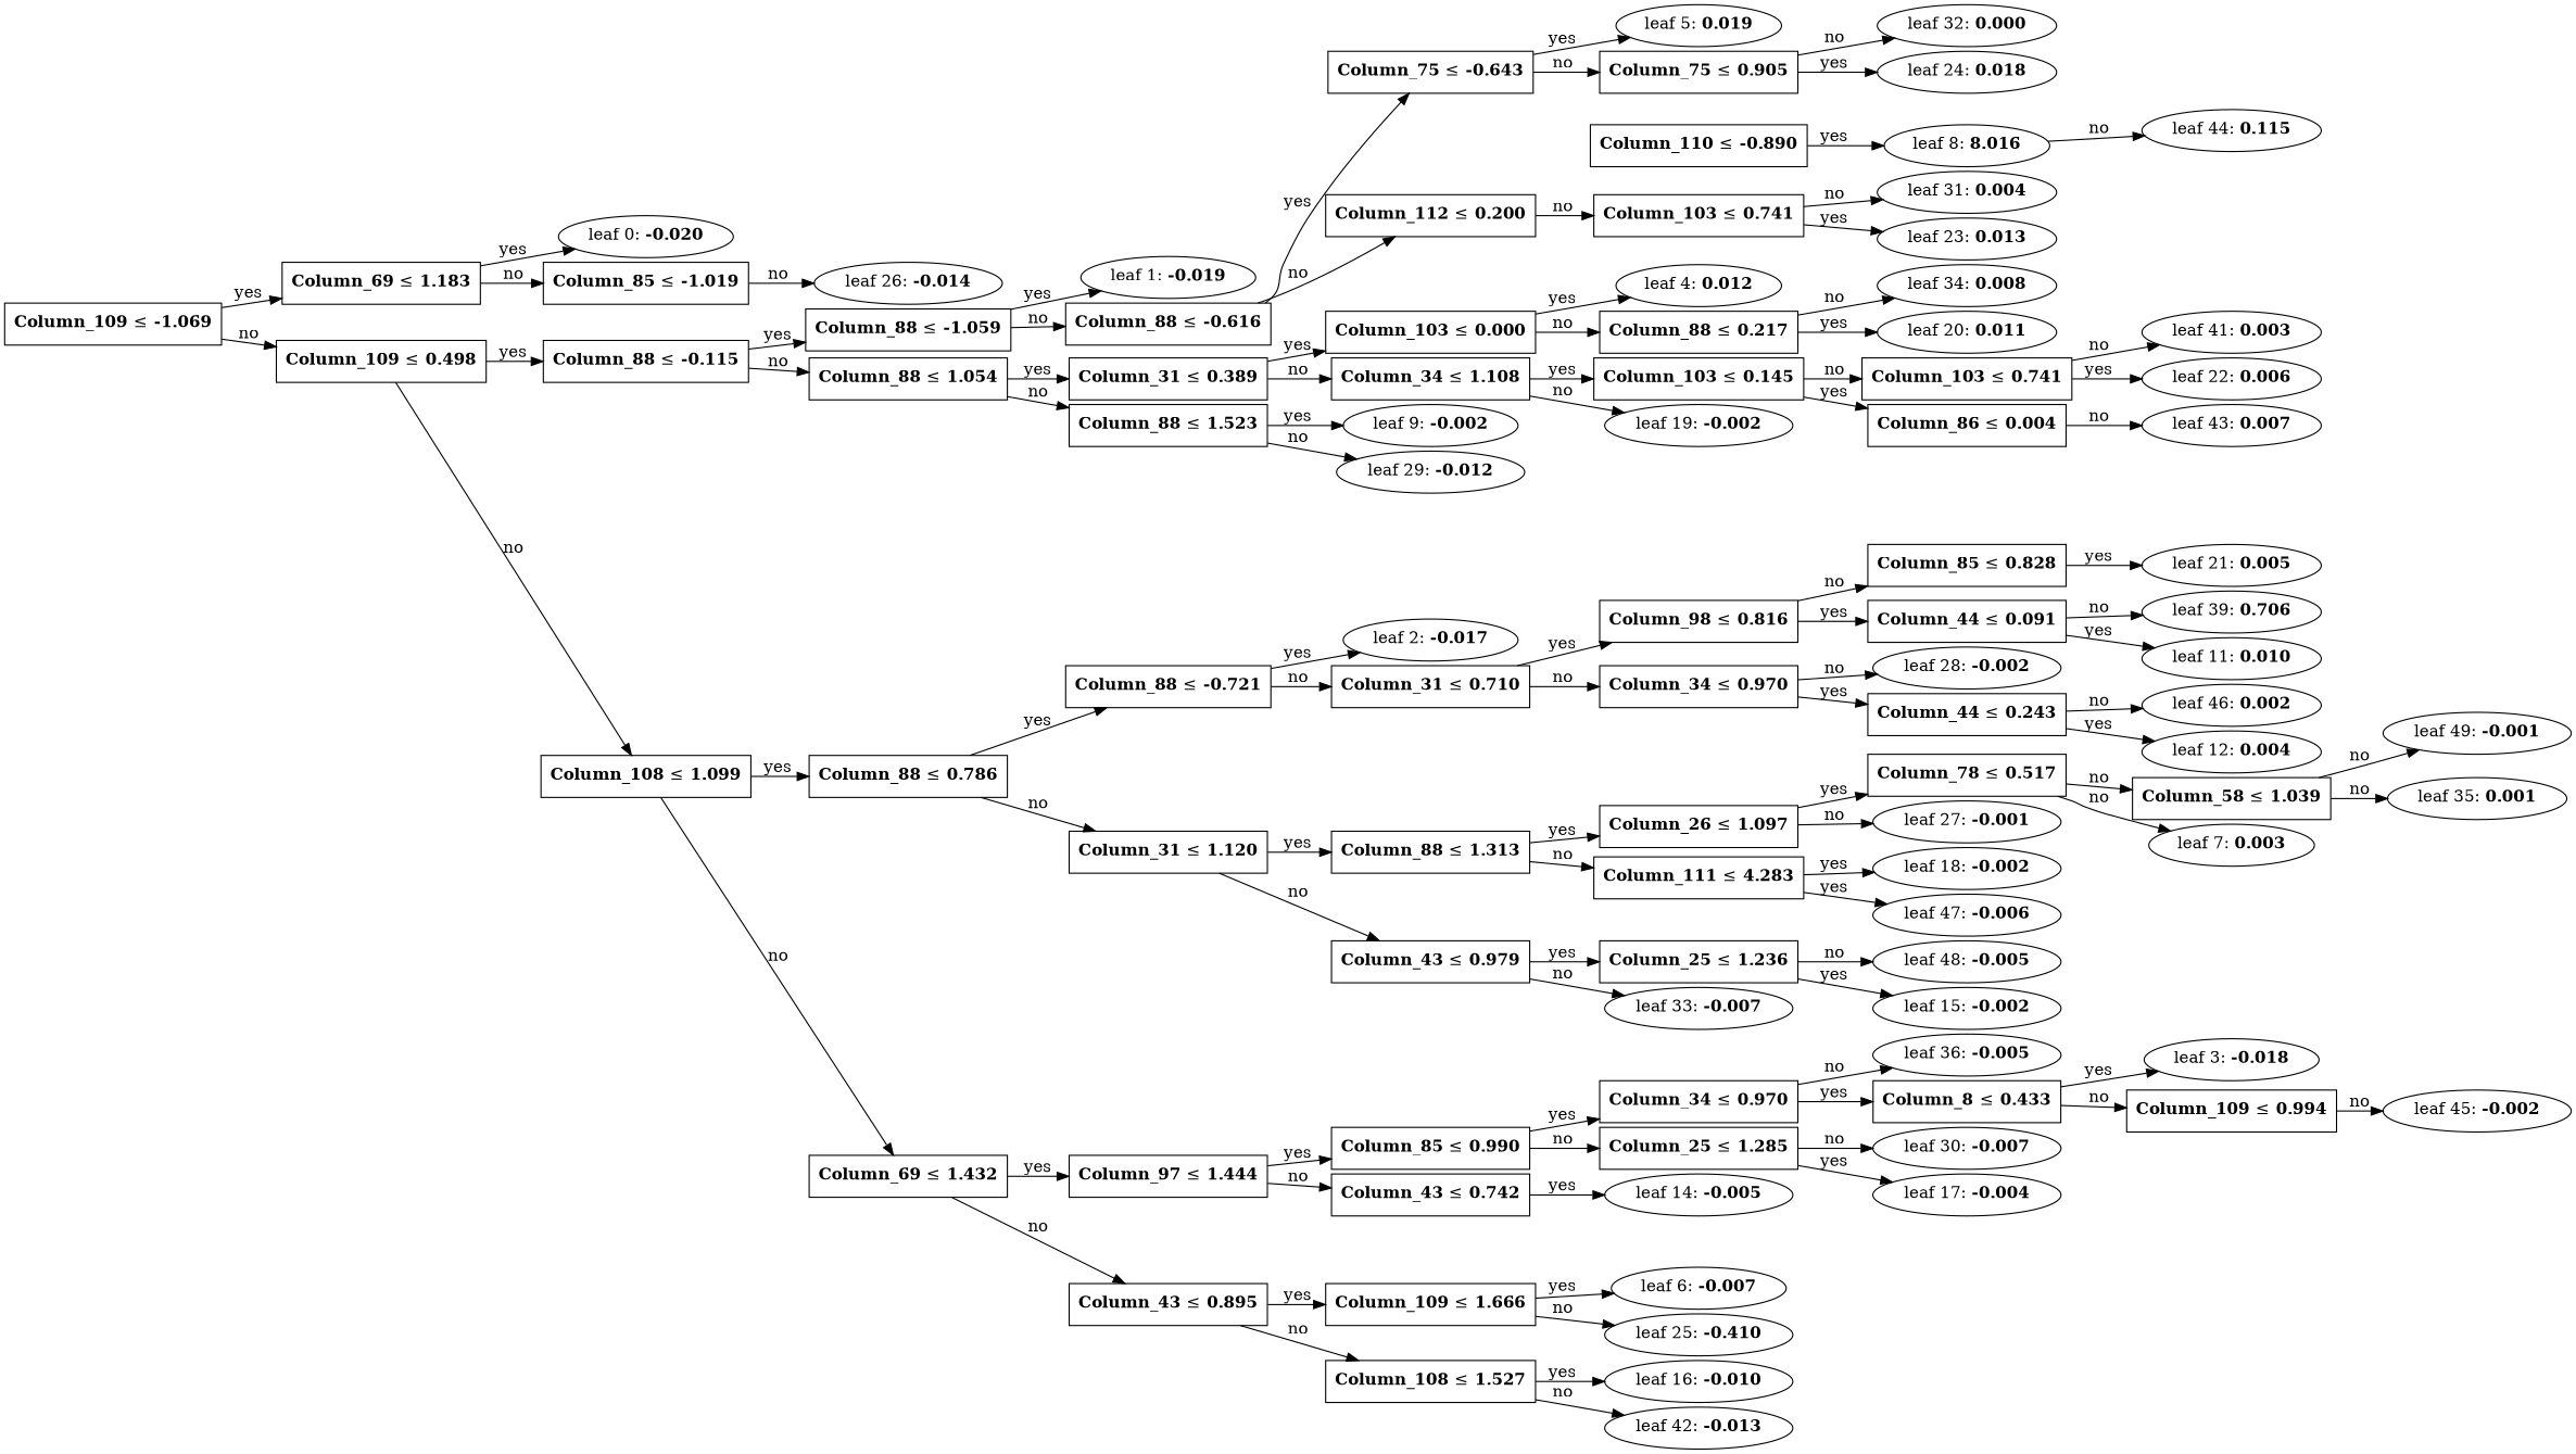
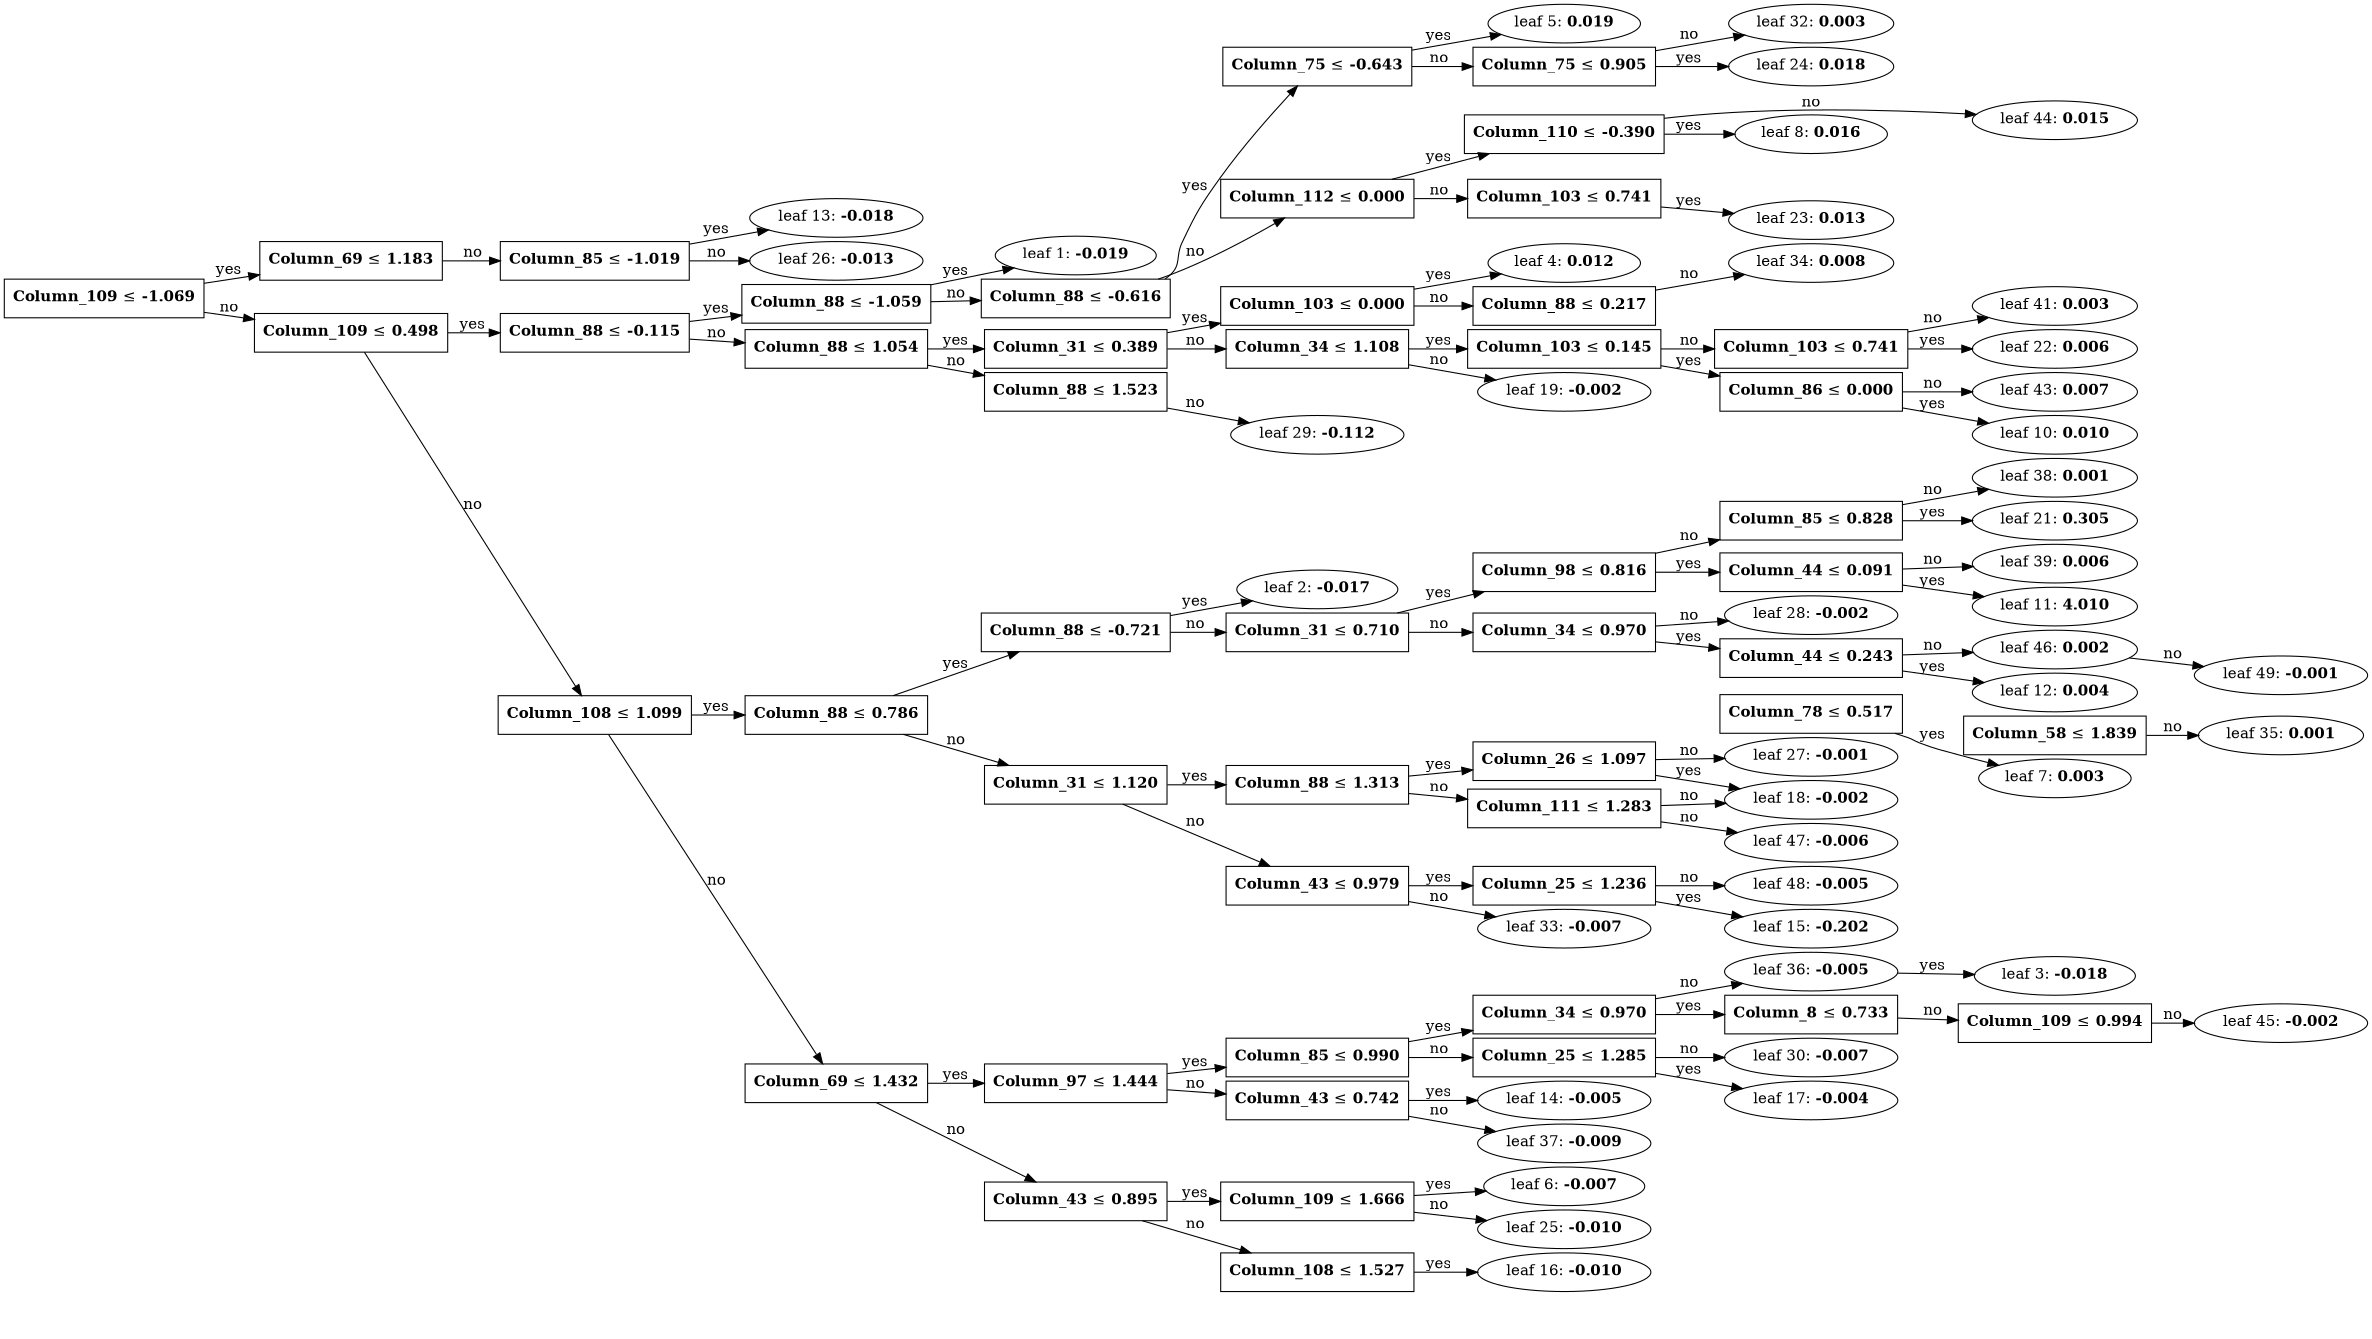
  digraph {
    nodesep=0.05
    rankdir=LR
    ranksep=0.3
    n1 [fillcolor=white label=<<B>Column_109</B> &#8804; <B>-1.069</B>> shape=rectangle]
    n2 [fillcolor=white label=<<B>Column_69</B> &#8804; <B>1.183</B>> shape=rectangle]
    n3 [fillcolor=white label=<<B>Column_109</B> &#8804; <B>0.498</B>> shape=rectangle]
-   n4 [label=<leaf 0: <B>-0.020</B>>]
    n5 [fillcolor=white label=<<B>Column_85</B> &#8804; <B>-1.019</B>> shape=rectangle]
    n6 [fillcolor=white label=<<B>Column_88</B> &#8804; <B>-0.115</B>> shape=rectangle]
    n7 [fillcolor=white label=<<B>Column_108</B> &#8804; <B>1.099</B>> shape=rectangle]
-   n9 [label=<leaf 26: <B>-0.014</B>>]
+   n8 [label=<leaf 13: <B>-0.018</B>>]
+   n9 [label=<leaf 26: <B>-0.013</B>>]
    n10 [fillcolor=white label=<<B>Column_88</B> &#8804; <B>-1.059</B>> shape=rectangle]
    n11 [fillcolor=white label=<<B>Column_88</B> &#8804; <B>1.054</B>> shape=rectangle]
    n12 [fillcolor=white label=<<B>Column_88</B> &#8804; <B>0.786</B>> shape=rectangle]
    n13 [fillcolor=white label=<<B>Column_69</B> &#8804; <B>1.432</B>> shape=rectangle]
    n14 [label=<leaf 1: <B>-0.019</B>>]
    n15 [fillcolor=white label=<<B>Column_88</B> &#8804; <B>-0.616</B>> shape=rectangle]
    n16 [fillcolor=white label=<<B>Column_31</B> &#8804; <B>0.389</B>> shape=rectangle]
    n17 [fillcolor=white label=<<B>Column_88</B> &#8804; <B>1.523</B>> shape=rectangle]
    n18 [fillcolor=white label=<<B>Column_75</B> &#8804; <B>-0.643</B>> shape=rectangle]
-   n19 [fillcolor=white label=<<B>Column_112</B> &#8804; <B>0.200</B>> shape=rectangle]
+   n19 [fillcolor=white label=<<B>Column_112</B> &#8804; <B>0.000</B>> shape=rectangle]
    n20 [label=<leaf 5: <B>0.019</B>>]
    n21 [fillcolor=white label=<<B>Column_75</B> &#8804; <B>0.905</B>> shape=rectangle]
-   n22 [fillcolor=white label=<<B>Column_110</B> &#8804; <B>-0.890</B>> shape=rectangle]
+   n22 [fillcolor=white label=<<B>Column_110</B> &#8804; <B>-0.390</B>> shape=rectangle]
    n23 [fillcolor=white label=<<B>Column_103</B> &#8804; <B>0.741</B>> shape=rectangle]
    n24 [label=<leaf 24: <B>0.018</B>>]
-   n25 [label=<leaf 32: <B>0.000</B>>]
-   n26 [label=<leaf 8: <B>8.016</B>>]
-   n27 [label=<leaf 44: <B>0.115</B>>]
+   n25 [label=<leaf 32: <B>0.003</B>>]
+   n26 [label=<leaf 8: <B>0.016</B>>]
+   n27 [label=<leaf 44: <B>0.015</B>>]
    n28 [label=<leaf 23: <B>0.013</B>>]
-   n29 [label=<leaf 31: <B>0.004</B>>]
    n30 [fillcolor=white label=<<B>Column_103</B> &#8804; <B>0.000</B>> shape=rectangle]
    n31 [fillcolor=white label=<<B>Column_34</B> &#8804; <B>1.108</B>> shape=rectangle]
-   n32 [label=<leaf 9: <B>-0.002</B>>]
-   n33 [label=<leaf 29: <B>-0.012</B>>]
+   n33 [label=<leaf 29: <B>-0.112</B>>]
    n34 [label=<leaf 4: <B>0.012</B>>]
    n35 [fillcolor=white label=<<B>Column_88</B> &#8804; <B>0.217</B>> shape=rectangle]
    n36 [fillcolor=white label=<<B>Column_103</B> &#8804; <B>0.145</B>> shape=rectangle]
    n37 [label=<leaf 19: <B>-0.002</B>>]
-   n38 [label=<leaf 20: <B>0.011</B>>]
    n39 [label=<leaf 34: <B>0.008</B>>]
-   n40 [fillcolor=white label=<<B>Column_86</B> &#8804; <B>0.004</B>> shape=rectangle]
+   n40 [fillcolor=white label=<<B>Column_86</B> &#8804; <B>0.000</B>> shape=rectangle]
    n41 [fillcolor=white label=<<B>Column_103</B> &#8804; <B>0.741</B>> shape=rectangle]
+   n42 [label=<leaf 10: <B>0.010</B>>]
    n43 [label=<leaf 43: <B>0.007</B>>]
    n44 [label=<leaf 22: <B>0.006</B>>]
    n45 [label=<leaf 41: <B>0.003</B>>]
    n46 [fillcolor=white label=<<B>Column_88</B> &#8804; <B>-0.721</B>> shape=rectangle]
    n47 [fillcolor=white label=<<B>Column_31</B> &#8804; <B>1.120</B>> shape=rectangle]
    n48 [fillcolor=white label=<<B>Column_97</B> &#8804; <B>1.444</B>> shape=rectangle]
    n49 [fillcolor=white label=<<B>Column_43</B> &#8804; <B>0.895</B>> shape=rectangle]
    n50 [label=<leaf 2: <B>-0.017</B>>]
    n51 [fillcolor=white label=<<B>Column_31</B> &#8804; <B>0.710</B>> shape=rectangle]
    n52 [fillcolor=white label=<<B>Column_88</B> &#8804; <B>1.313</B>> shape=rectangle]
    n53 [fillcolor=white label=<<B>Column_43</B> &#8804; <B>0.979</B>> shape=rectangle]
    n54 [fillcolor=white label=<<B>Column_98</B> &#8804; <B>0.816</B>> shape=rectangle]
    n55 [fillcolor=white label=<<B>Column_34</B> &#8804; <B>0.970</B>> shape=rectangle]
    n56 [fillcolor=white label=<<B>Column_44</B> &#8804; <B>0.091</B>> shape=rectangle]
    n57 [fillcolor=white label=<<B>Column_85</B> &#8804; <B>0.828</B>> shape=rectangle]
    n58 [fillcolor=white label=<<B>Column_44</B> &#8804; <B>0.243</B>> shape=rectangle]
    n59 [label=<leaf 28: <B>-0.002</B>>]
-   n60 [label=<leaf 11: <B>0.010</B>>]
-   n61 [label=<leaf 39: <B>0.706</B>>]
-   n62 [label=<leaf 21: <B>0.005</B>>]
+   n60 [label=<leaf 11: <B>4.010</B>>]
+   n61 [label=<leaf 39: <B>0.006</B>>]
+   n62 [label=<leaf 21: <B>0.305</B>>]
+   n63 [label=<leaf 38: <B>0.001</B>>]
    n64 [label=<leaf 12: <B>0.004</B>>]
    n65 [label=<leaf 46: <B>0.002</B>>]
    n66 [fillcolor=white label=<<B>Column_26</B> &#8804; <B>1.097</B>> shape=rectangle]
-   n67 [fillcolor=white label=<<B>Column_111</B> &#8804; <B>4.283</B>> shape=rectangle]
+   n67 [fillcolor=white label=<<B>Column_111</B> &#8804; <B>1.283</B>> shape=rectangle]
    n68 [fillcolor=white label=<<B>Column_25</B> &#8804; <B>1.236</B>> shape=rectangle]
    n69 [label=<leaf 33: <B>-0.007</B>>]
    n70 [fillcolor=white label=<<B>Column_78</B> &#8804; <B>0.517</B>> shape=rectangle]
    n71 [label=<leaf 27: <B>-0.001</B>>]
    n72 [label=<leaf 18: <B>-0.002</B>>]
    n73 [label=<leaf 47: <B>-0.006</B>>]
    n74 [label=<leaf 7: <B>0.003</B>>]
-   n75 [fillcolor=white label=<<B>Column_58</B> &#8804; <B>1.039</B>> shape=rectangle]
+   n75 [fillcolor=white label=<<B>Column_58</B> &#8804; <B>1.839</B>> shape=rectangle]
    n76 [label=<leaf 35: <B>0.001</B>>]
    n77 [label=<leaf 49: <B>-0.001</B>>]
-   n78 [label=<leaf 15: <B>-0.002</B>>]
+   n78 [label=<leaf 15: <B>-0.202</B>>]
    n79 [label=<leaf 48: <B>-0.005</B>>]
    n80 [fillcolor=white label=<<B>Column_85</B> &#8804; <B>0.990</B>> shape=rectangle]
    n81 [fillcolor=white label=<<B>Column_43</B> &#8804; <B>0.742</B>> shape=rectangle]
    n82 [fillcolor=white label=<<B>Column_109</B> &#8804; <B>1.666</B>> shape=rectangle]
    n83 [fillcolor=white label=<<B>Column_108</B> &#8804; <B>1.527</B>> shape=rectangle]
    n84 [fillcolor=white label=<<B>Column_34</B> &#8804; <B>0.970</B>> shape=rectangle]
    n85 [fillcolor=white label=<<B>Column_25</B> &#8804; <B>1.285</B>> shape=rectangle]
    n86 [label=<leaf 14: <B>-0.005</B>>]
-   n88 [fillcolor=white label=<<B>Column_8</B> &#8804; <B>0.433</B>> shape=rectangle]
+   n87 [label=<leaf 37: <B>-0.009</B>>]
+   n88 [fillcolor=white label=<<B>Column_8</B> &#8804; <B>0.733</B>> shape=rectangle]
    n89 [label=<leaf 36: <B>-0.005</B>>]
    n90 [label=<leaf 17: <B>-0.004</B>>]
    n91 [label=<leaf 30: <B>-0.007</B>>]
    n92 [label=<leaf 3: <B>-0.018</B>>]
    n93 [fillcolor=white label=<<B>Column_109</B> &#8804; <B>0.994</B>> shape=rectangle]
    n94 [label=<leaf 45: <B>-0.002</B>>]
    n95 [label=<leaf 6: <B>-0.007</B>>]
-   n96 [label=<leaf 25: <B>-0.410</B>>]
+   n96 [label=<leaf 25: <B>-0.010</B>>]
    n97 [label=<leaf 16: <B>-0.010</B>>]
-   n98 [label=<leaf 42: <B>-0.013</B>>]
    n1 -> n2 [label=yes]
    n1 -> n3 [label=no]
-   n2 -> n4 [label=yes]
    n2 -> n5 [label=no]
    n3 -> n6 [label=yes]
    n3 -> n7 [label=no]
+   n5 -> n8 [label=yes]
    n5 -> n9 [label=no]
    n6 -> n10 [label=yes]
    n6 -> n11 [label=no]
    n7 -> n12 [label=yes]
    n7 -> n13 [label=no]
    n10 -> n14 [label=yes]
    n10 -> n15 [label=no]
    n11 -> n16 [label=yes]
    n11 -> n17 [label=no]
    n12 -> n46 [label=yes]
    n12 -> n47 [label=no]
    n13 -> n48 [label=yes]
    n13 -> n49 [label=no]
    n15 -> n18 [label=yes]
    n15 -> n19 [label=no]
    n16 -> n30 [label=yes]
    n16 -> n31 [label=no]
-   n17 -> n32 [label=yes]
    n17 -> n33 [label=no]
    n18 -> n20 [label=yes]
    n18 -> n21 [label=no]
+   n19 -> n22 [label=yes]
    n19 -> n23 [label=no]
    n21 -> n24 [label=yes]
    n21 -> n25 [label=no]
    n22 -> n26 [label=yes]
-   n26 -> n27 [label=no]
+   n22 -> n27 [label=no]
    n23 -> n28 [label=yes]
-   n23 -> n29 [label=no]
    n30 -> n34 [label=yes]
    n30 -> n35 [label=no]
    n31 -> n36 [label=yes]
    n31 -> n37 [label=no]
-   n35 -> n38 [label=yes]
    n35 -> n39 [label=no]
    n36 -> n40 [label=yes]
    n36 -> n41 [label=no]
+   n40 -> n42 [label=yes]
    n40 -> n43 [label=no]
    n41 -> n44 [label=yes]
    n41 -> n45 [label=no]
    n46 -> n50 [label=yes]
    n46 -> n51 [label=no]
    n47 -> n52 [label=yes]
    n47 -> n53 [label=no]
    n48 -> n80 [label=yes]
    n48 -> n81 [label=no]
    n49 -> n82 [label=yes]
    n49 -> n83 [label=no]
    n51 -> n54 [label=yes]
    n51 -> n55 [label=no]
    n52 -> n66 [label=yes]
    n52 -> n67 [label=no]
    n53 -> n68 [label=yes]
    n53 -> n69 [label=no]
    n54 -> n56 [label=yes]
    n54 -> n57 [label=no]
    n55 -> n58 [label=yes]
    n55 -> n59 [label=no]
    n56 -> n60 [label=yes]
    n56 -> n61 [label=no]
    n57 -> n62 [label=yes]
+   n57 -> n63 [label=no]
    n58 -> n64 [label=yes]
    n58 -> n65 [label=no]
-   n66 -> n70 [label=yes]
+   n66 -> n72 [label=yes]
    n66 -> n71 [label=no]
-   n67 -> n72 [label=yes]
-   n67 -> n73 [label=yes]
+   n67 -> n72 [label=no]
+   n67 -> n73 [label=no]
    n68 -> n78 [label=yes]
    n68 -> n79 [label=no]
-   n70 -> n74 [label=no]
-   n70 -> n75 [label=no]
+   n70 -> n74 [label=yes]
    n75 -> n76 [label=no]
-   n75 -> n77 [label=no]
+   n65 -> n77 [label=no]
    n80 -> n84 [label=yes]
    n80 -> n85 [label=no]
    n81 -> n86 [label=yes]
+   n81 -> n87 [label=no]
    n82 -> n95 [label=yes]
    n82 -> n96 [label=no]
    n83 -> n97 [label=yes]
-   n83 -> n98 [label=no]
    n84 -> n88 [label=yes]
    n84 -> n89 [label=no]
    n85 -> n90 [label=yes]
    n85 -> n91 [label=no]
-   n88 -> n92 [label=yes]
+   n89 -> n92 [label=yes]
    n88 -> n93 [label=no]
    n93 -> n94 [label=no]
  }
